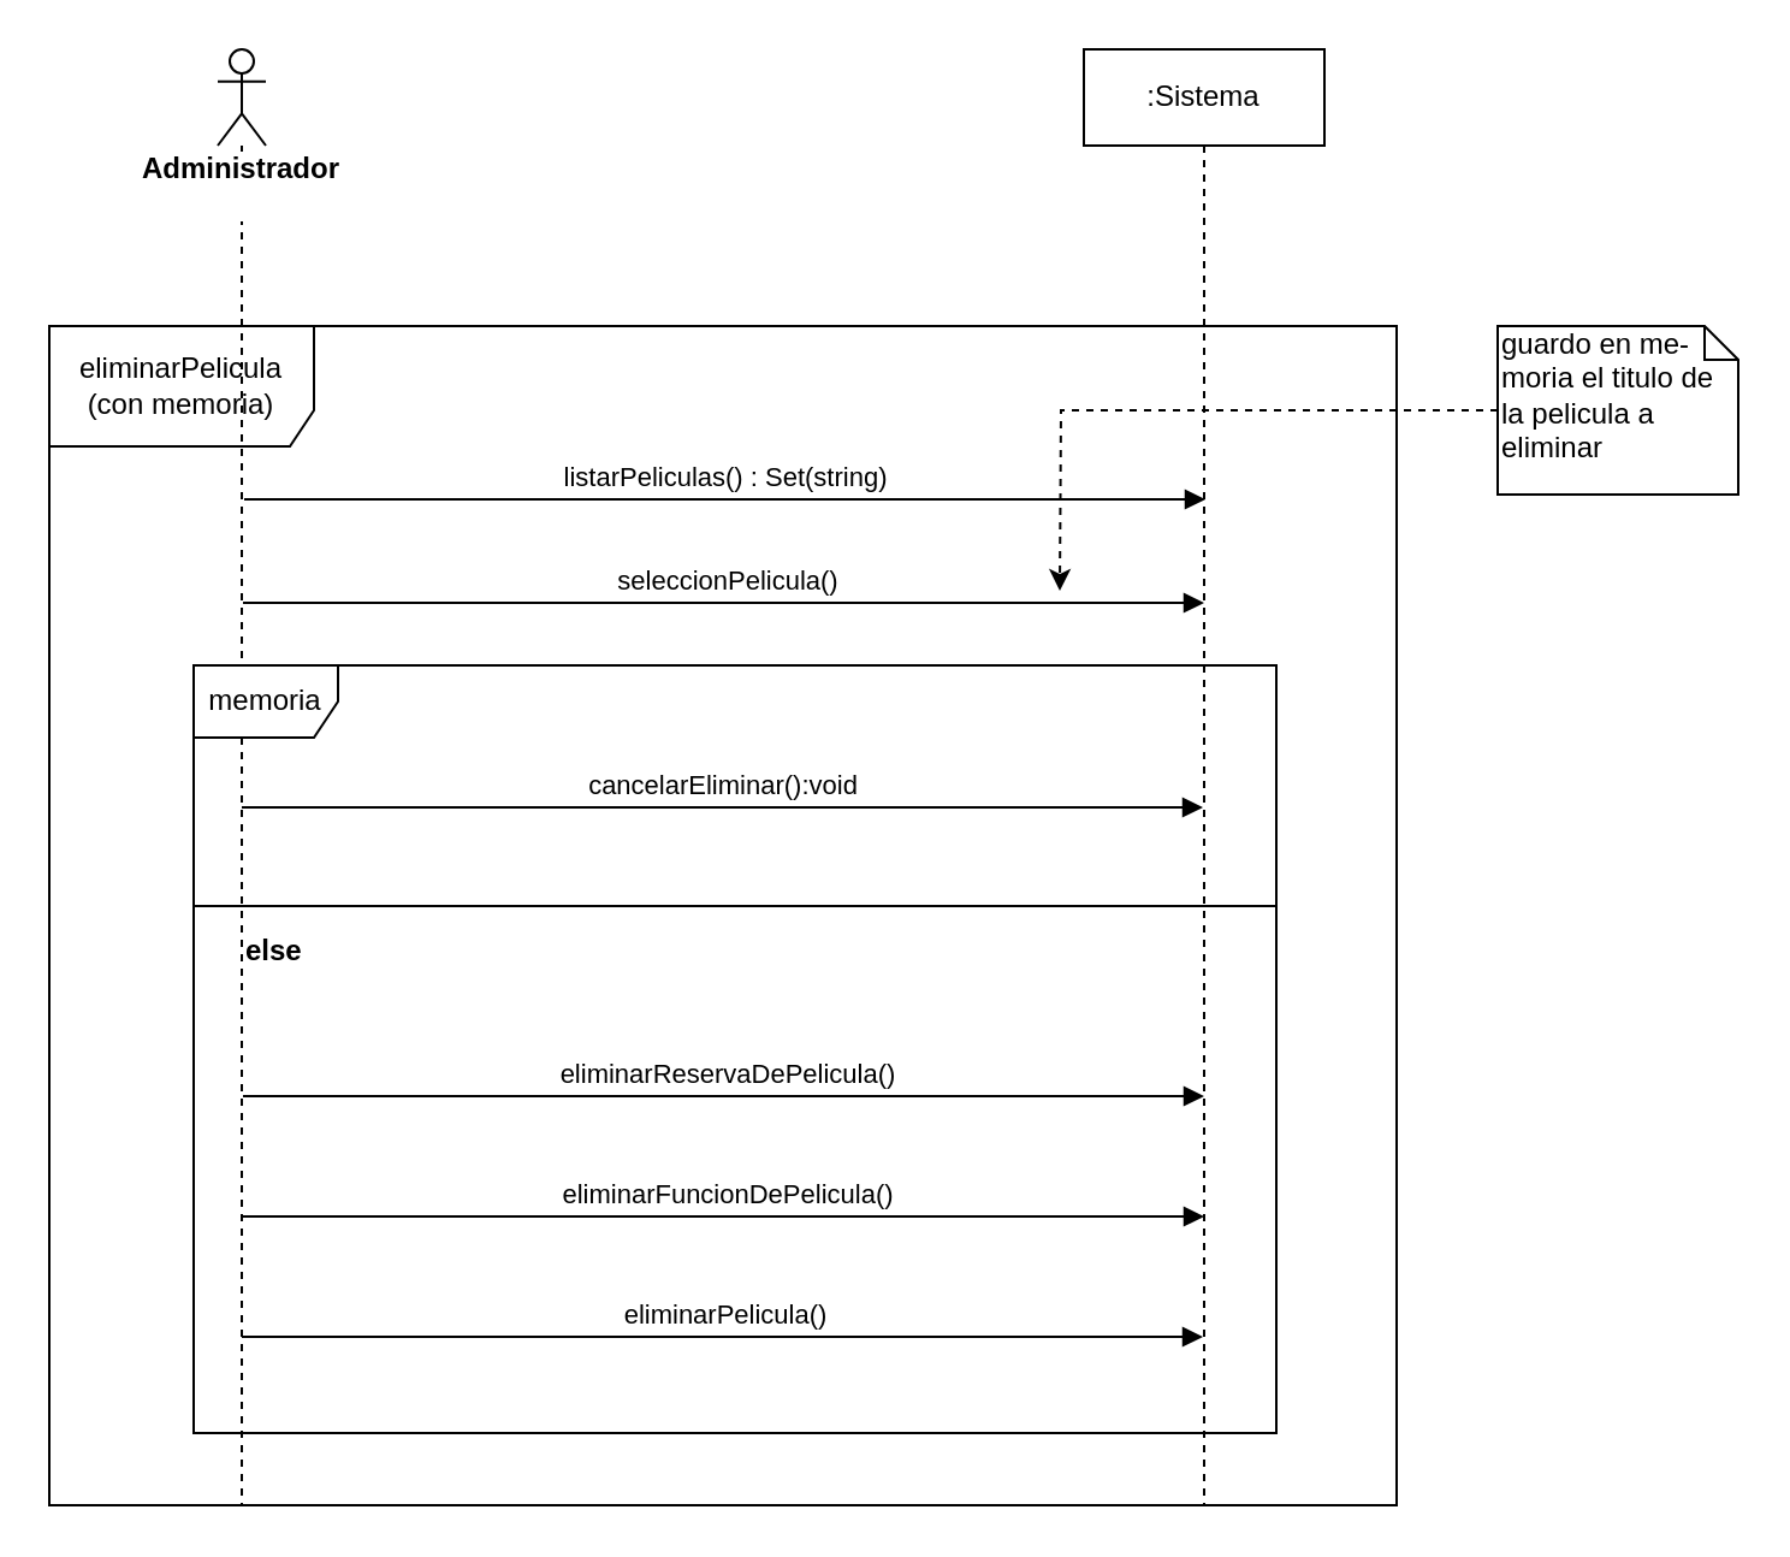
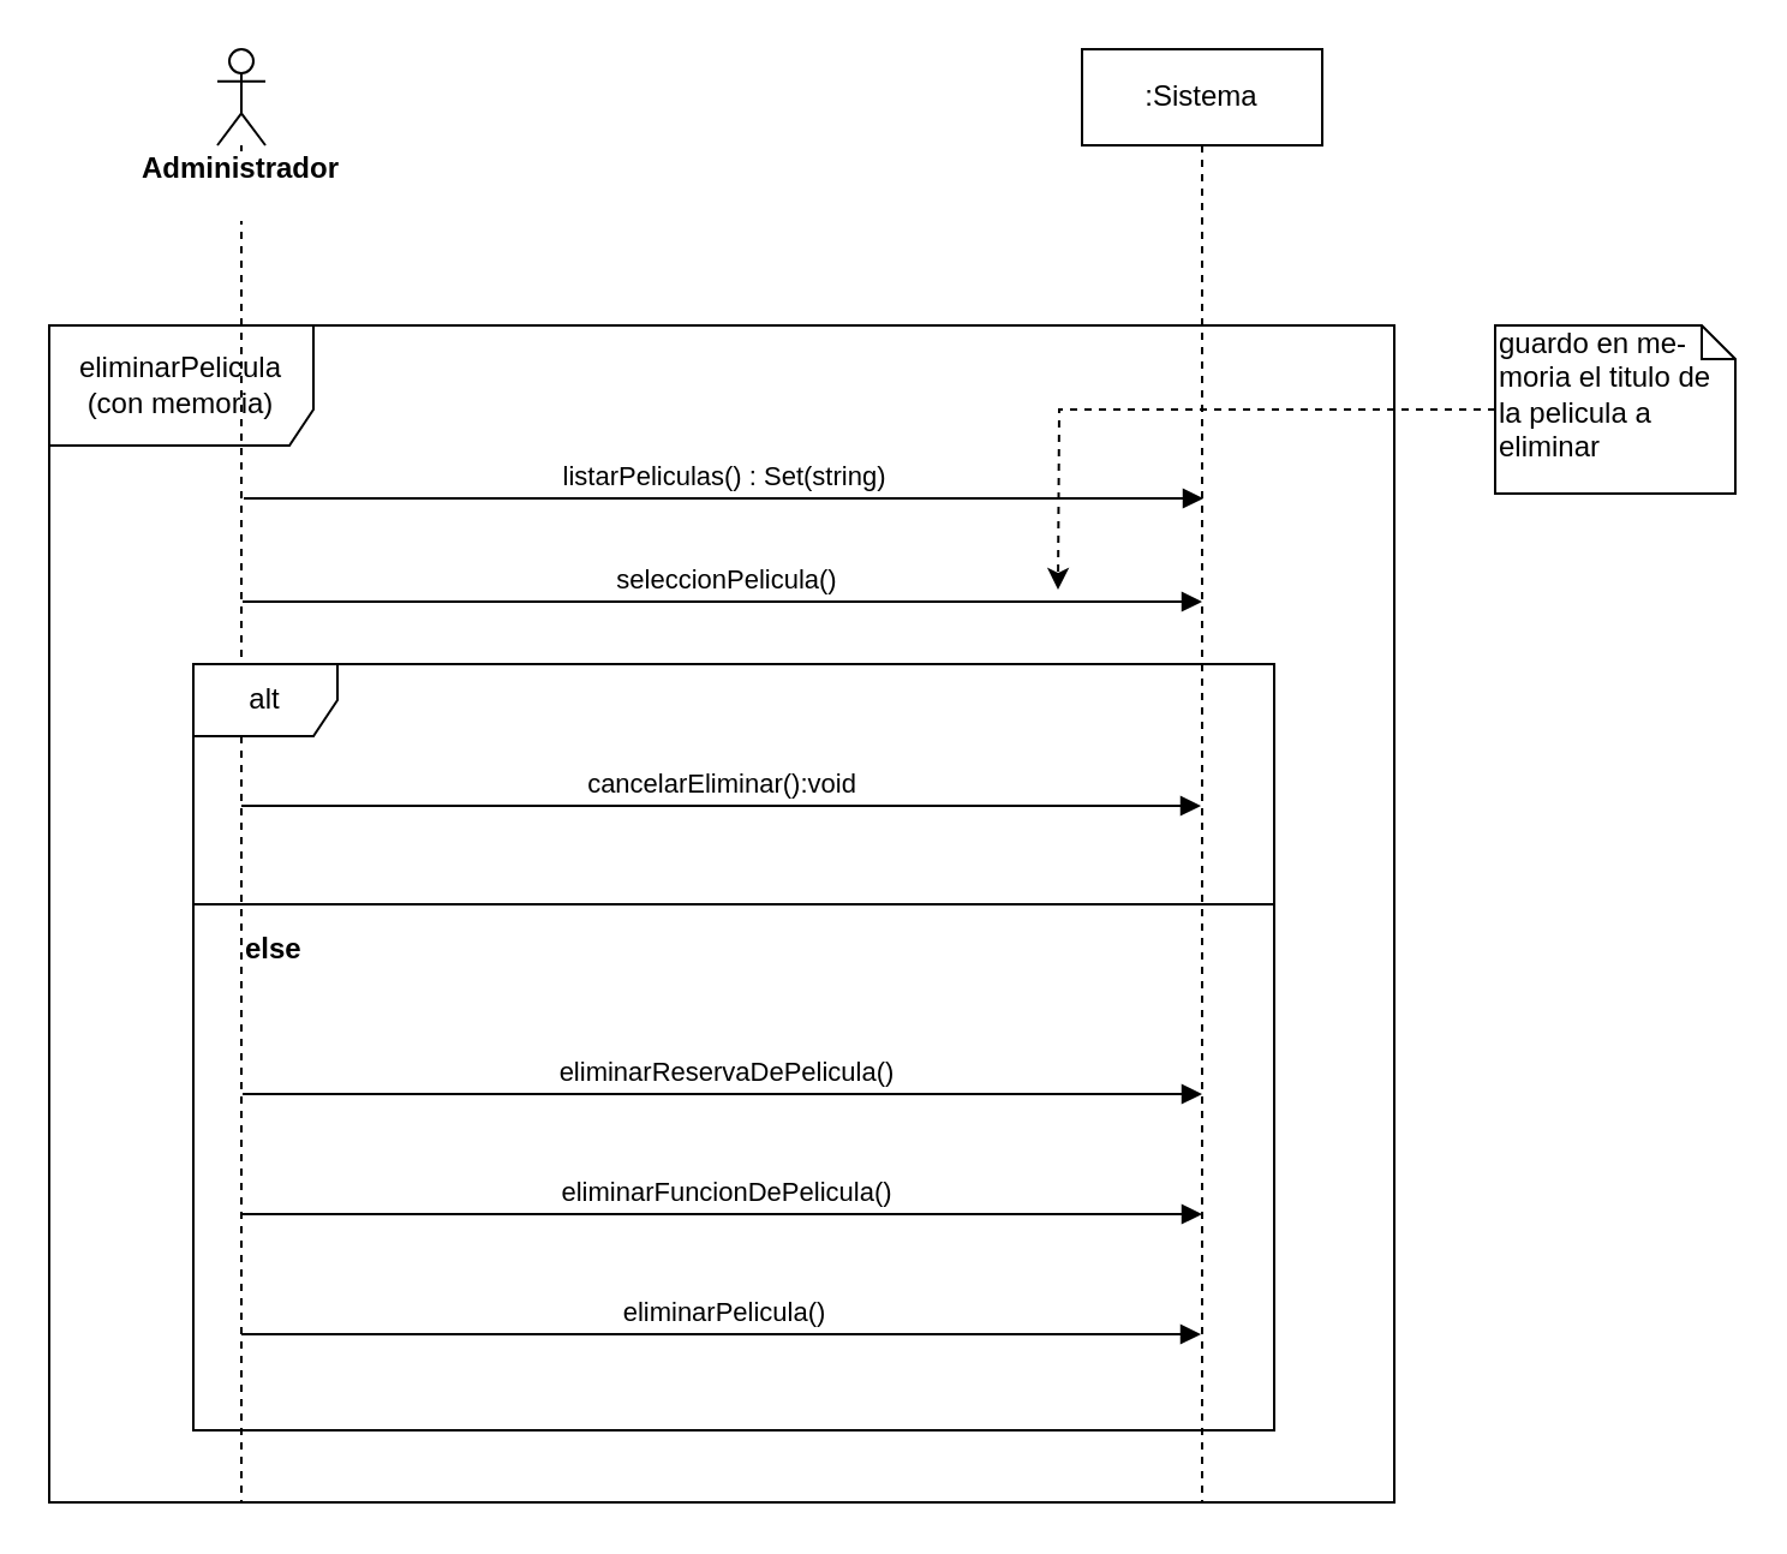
  <mxCell id="0" />
  <mxCell id="1" parent="0" />
  <mxCell id="2" value="&lt;div&gt;eliminarPelicula&lt;/div&gt;&lt;div&gt;(con memoria)&lt;br&gt;&lt;/div&gt;" style="shape=umlFrame;whiteSpace=wrap;html=1;width=110;height=50;" vertex="1" parent="1"><mxGeometry x="20" y="135" width="560" height="490" as="geometry" /></mxCell>
  <mxCell id="3" value="&lt;div&gt;&lt;b&gt;Administrador&lt;/b&gt;&lt;/div&gt;&lt;div&gt;&lt;br&gt;&lt;/div&gt;" style="shape=umlLifeline;participant=umlActor;perimeter=lifelinePerimeter;whiteSpace=wrap;html=1;container=1;collapsible=0;recursiveResize=0;verticalAlign=top;spacingTop=36;labelBackgroundColor=#ffffff;outlineConnect=0;" vertex="1" parent="1"><mxGeometry x="90" y="20" width="20" height="605" as="geometry" /></mxCell>
  <mxCell id="4" value=":Sistema" style="shape=umlLifeline;perimeter=lifelinePerimeter;whiteSpace=wrap;html=1;container=1;collapsible=0;recursiveResize=0;outlineConnect=0;" vertex="1" parent="1"><mxGeometry x="450" y="20" width="100" height="605" as="geometry" /></mxCell>
  <mxCell id="5" value="listarPeliculas() : Set(string)" style="html=1;verticalAlign=bottom;endArrow=block;" edge="1" parent="1"><mxGeometry width="80" relative="1" as="geometry"><mxPoint x="101" y="207" as="sourcePoint" /><mxPoint x="500.5" y="207" as="targetPoint" /></mxGeometry></mxCell>
- <mxCell id="6" value="memoria" style="shape=umlFrame;whiteSpace=wrap;html=1;" vertex="1" parent="1"><mxGeometry x="80" y="276" width="450" height="319" as="geometry" /></mxCell>
+ <mxCell id="6" value="alt" style="shape=umlFrame;whiteSpace=wrap;html=1;" vertex="1" parent="1"><mxGeometry x="80" y="276" width="450" height="319" as="geometry" /></mxCell>
  <mxCell id="7" value="" style="line;strokeWidth=1;fillColor=none;align=left;verticalAlign=middle;spacingTop=-1;spacingLeft=3;spacingRight=3;rotatable=0;labelPosition=right;points=[];portConstraint=eastwest;" vertex="1" parent="1"><mxGeometry x="80" y="372" width="450" height="8" as="geometry" /></mxCell>
  <mxCell id="8" value="cancelarEliminar():void" style="html=1;verticalAlign=bottom;endArrow=block;" edge="1" parent="1"><mxGeometry width="80" relative="1" as="geometry"><mxPoint x="100" y="335" as="sourcePoint" /><mxPoint x="499.5" y="335" as="targetPoint" /></mxGeometry></mxCell>
  <mxCell id="9" value="seleccionPelicula()" style="html=1;verticalAlign=bottom;endArrow=block;" edge="1" parent="1"><mxGeometry x="-0.001" width="80" relative="1" as="geometry"><mxPoint x="100.5" y="250" as="sourcePoint" /><mxPoint x="500" y="250" as="targetPoint" /><mxPoint x="1" as="offset" /></mxGeometry></mxCell>
  <mxCell id="10" value="" style="edgeStyle=orthogonalEdgeStyle;rounded=0;orthogonalLoop=1;jettySize=auto;html=1;dashed=1;" edge="1" parent="1" source="11"><mxGeometry relative="1" as="geometry"><mxPoint x="440" y="245" as="targetPoint" /></mxGeometry></mxCell>
  <mxCell id="11" value="&lt;div&gt;guardo en me-&lt;/div&gt;&lt;div&gt;moria el titulo de la pelicula a eliminar&lt;br&gt;&lt;/div&gt;" style="shape=note;whiteSpace=wrap;html=1;size=14;verticalAlign=top;align=left;spacingTop=-6;" vertex="1" parent="1"><mxGeometry x="622" y="135" width="100" height="70" as="geometry" /></mxCell>
  <mxCell id="12" value="&lt;b&gt;else&lt;/b&gt;" style="text;html=1;resizable=0;points=[];autosize=1;align=left;verticalAlign=top;spacingTop=-4;" vertex="1" parent="1"><mxGeometry x="100" y="385" width="40" height="20" as="geometry" /></mxCell>
  <mxCell id="13" value="eliminarPelicula()" style="html=1;verticalAlign=bottom;endArrow=block;" edge="1" parent="1"><mxGeometry x="-0.001" width="80" relative="1" as="geometry"><mxPoint x="100" y="555" as="sourcePoint" /><mxPoint x="499.5" y="555" as="targetPoint" /><mxPoint x="1" as="offset" /></mxGeometry></mxCell>
  <mxCell id="14" value="eliminarReservaDePelicula()" style="html=1;verticalAlign=bottom;endArrow=block;" edge="1" parent="1"><mxGeometry x="-0.001" width="80" relative="1" as="geometry"><mxPoint x="100.5" y="455" as="sourcePoint" /><mxPoint x="500" y="455" as="targetPoint" /><mxPoint x="1" as="offset" /></mxGeometry></mxCell>
  <mxCell id="15" value="eliminarFuncionDePelicula()" style="html=1;verticalAlign=bottom;endArrow=block;" edge="1" parent="1"><mxGeometry x="-0.001" width="80" relative="1" as="geometry"><mxPoint x="100.5" y="505" as="sourcePoint" /><mxPoint x="500" y="505" as="targetPoint" /><mxPoint x="1" as="offset" /></mxGeometry></mxCell>
